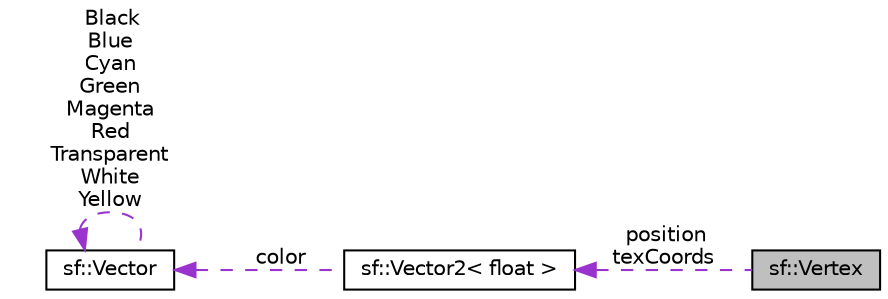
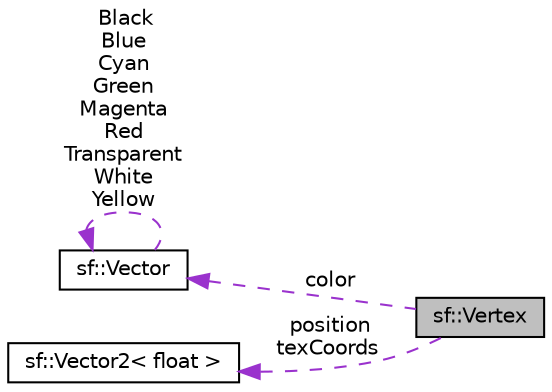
  digraph {
    rankdir=LR
    node [color=black fillcolor=white fontname=Helvetica fontsize=10 shape=record style=filled]
    edge [color=darkorchid3 dir=back fontname=Helvetica fontsize=10 labelfontname=Helvetica labelfontsize=10 style=dashed]
    n1 [fillcolor=grey75 fontcolor=black height=0.2 label="sf::Vertex" width=0.4]
    n2 [height=0.2 label="sf::Vector" width=0.4]
    n3 [height=0.2 label="sf::Vector2\< float \>" width=0.4]
-   n2 -> n3 [label=" color"]
+   n2 -> n1 [label=" color"]
    n2 -> n2 [label=" Black\nBlue\nCyan\nGreen\nMagenta\nRed\nTransparent\nWhite\nYellow"]
    n3 -> n1 [label=" position\ntexCoords"]
  }
